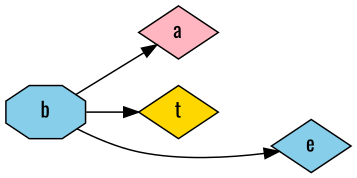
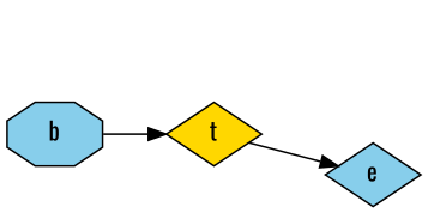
  digraph {
    fontname=Oswald
    rankdir=LR
    node [color=black fillcolor=skyblue fontname=Oswald shape=diamond style=filled]
    edge [fontname=Oswald]
    b [shape=octagon]
-   a [fillcolor=lightpink]
    t [fillcolor=gold]
    e
-   b -> a
    b -> t
-   b -> e
+   t -> e
  }
